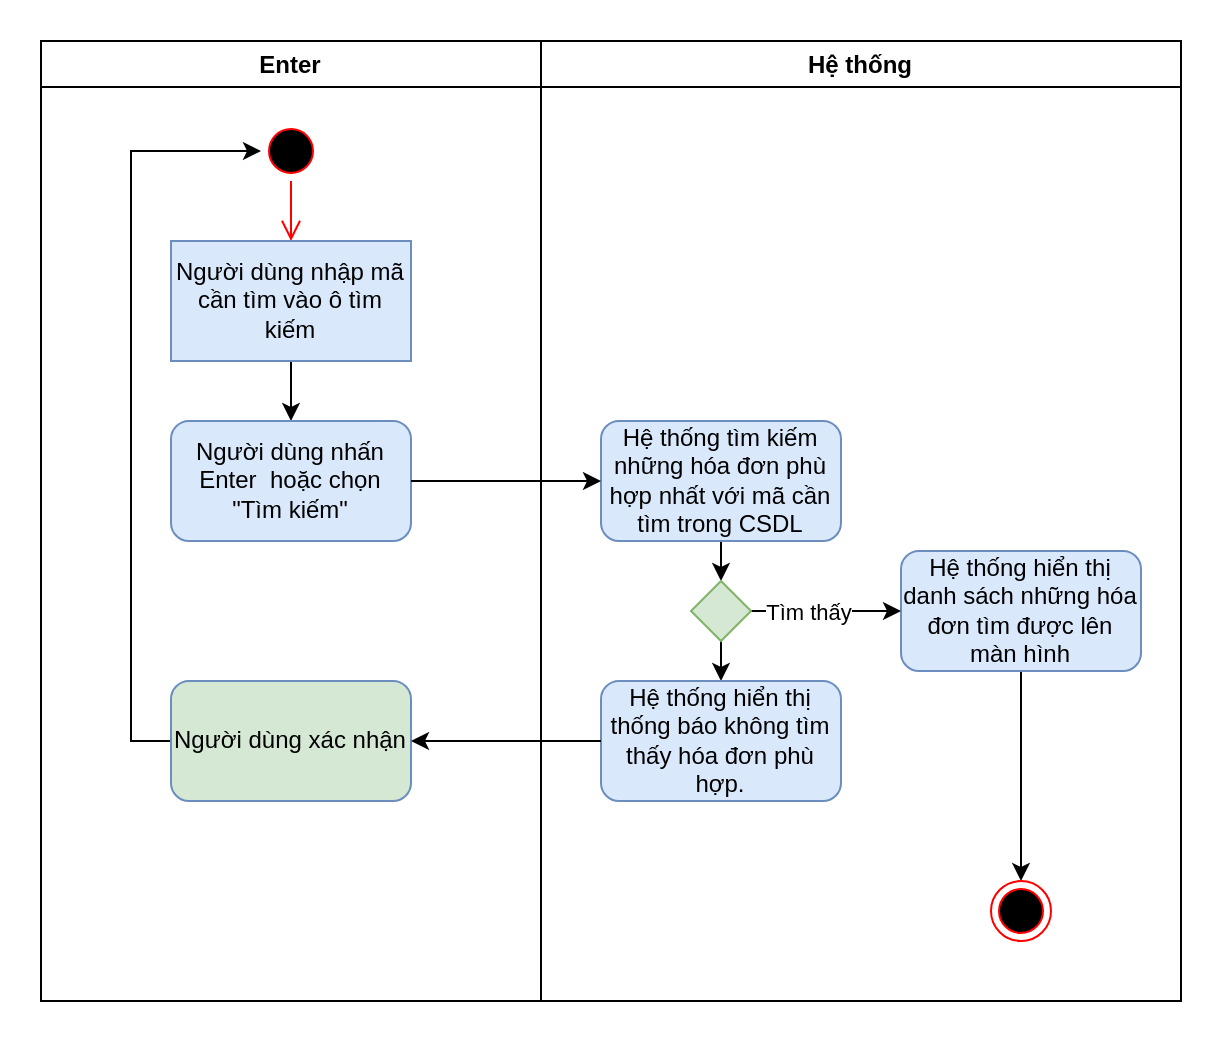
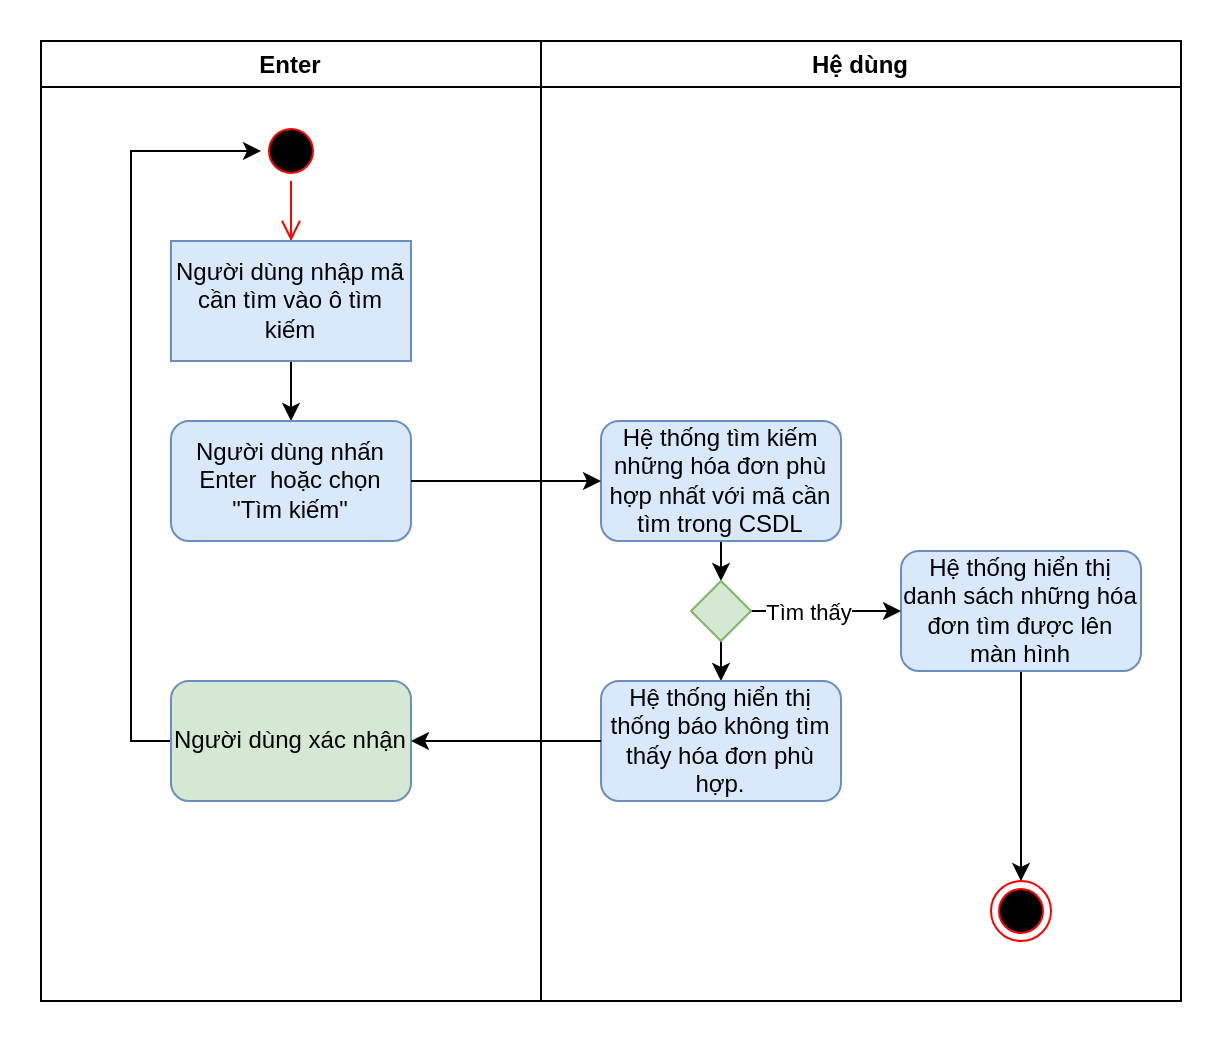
  <mxCell id="0" />
  <mxCell id="1" parent="0" />
  <mxCell id="2" value="Enter" style="swimlane;" vertex="1" parent="1"><mxGeometry x="20" y="20" width="250" height="480" as="geometry" /></mxCell>
  <mxCell id="3" value="" style="ellipse;html=1;shape=startState;fillColor=#000000;strokeColor=#ff0000;" vertex="1" parent="2"><mxGeometry x="110" y="40" width="30" height="30" as="geometry" /></mxCell>
  <mxCell id="4" value="" style="edgeStyle=orthogonalEdgeStyle;html=1;verticalAlign=bottom;endArrow=open;endSize=8;strokeColor=#ff0000;" edge="1" source="3" parent="2"><mxGeometry relative="1" as="geometry"><mxPoint x="125" y="100" as="targetPoint" /></mxGeometry></mxCell>
  <mxCell id="5" style="edgeStyle=orthogonalEdgeStyle;rounded=0;orthogonalLoop=1;jettySize=auto;html=1;exitX=0.5;exitY=1;exitDx=0;exitDy=0;entryX=0.5;entryY=0;entryDx=0;entryDy=0;" edge="1" parent="2" source="6" target="7"><mxGeometry relative="1" as="geometry" /></mxCell>
  <mxCell id="6" value="Người dùng nhập mã cần tìm vào ô tìm kiếm" style="whiteSpace=wrap;html=1;fillColor=#dae8fc;strokeColor=#6c8ebf;rounded=0;" vertex="1" parent="2"><mxGeometry x="65" y="100" width="120" height="60" as="geometry" /></mxCell>
  <mxCell id="7" value="Người dùng nhấn Enter&amp;nbsp; hoặc chọn &quot;Tìm kiếm&quot;" style="rounded=1;whiteSpace=wrap;html=1;fillColor=#dae8fc;strokeColor=#6c8ebf;" vertex="1" parent="2"><mxGeometry x="65" y="190" width="120" height="60" as="geometry" /></mxCell>
  <mxCell id="8" style="edgeStyle=orthogonalEdgeStyle;rounded=0;orthogonalLoop=1;jettySize=auto;html=1;exitX=0;exitY=0.5;exitDx=0;exitDy=0;entryX=0;entryY=0.5;entryDx=0;entryDy=0;" edge="1" parent="2" source="9" target="3"><mxGeometry relative="1" as="geometry" /></mxCell>
  <mxCell id="9" value="Người dùng xác nhận" style="rounded=1;whiteSpace=wrap;html=1;fillColor=#d5e8d4;strokeColor=#6c8ebf;" vertex="1" parent="2"><mxGeometry x="65" y="320" width="120" height="60" as="geometry" /></mxCell>
- <mxCell id="10" value="Hệ thống" style="swimlane;" vertex="1" parent="1"><mxGeometry x="270" y="20" width="320" height="480" as="geometry" /></mxCell>
+ <mxCell id="10" value="Hệ dùng" style="swimlane;" vertex="1" parent="1"><mxGeometry x="270" y="20" width="320" height="480" as="geometry" /></mxCell>
  <mxCell id="11" style="edgeStyle=orthogonalEdgeStyle;rounded=0;orthogonalLoop=1;jettySize=auto;html=1;exitX=0.5;exitY=1;exitDx=0;exitDy=0;entryX=0.5;entryY=0;entryDx=0;entryDy=0;" edge="1" parent="10" source="12" target="18"><mxGeometry relative="1" as="geometry" /></mxCell>
  <mxCell id="12" value="Hệ thống tìm kiếm những hóa đơn phù hợp nhất với mã cần tìm trong CSDL" style="rounded=1;whiteSpace=wrap;html=1;fillColor=#dae8fc;strokeColor=#6c8ebf;" vertex="1" parent="10"><mxGeometry x="30" y="190" width="120" height="60" as="geometry" /></mxCell>
  <mxCell id="13" style="edgeStyle=orthogonalEdgeStyle;rounded=0;orthogonalLoop=1;jettySize=auto;html=1;exitX=0.5;exitY=1;exitDx=0;exitDy=0;entryX=0.5;entryY=0;entryDx=0;entryDy=0;" edge="1" parent="10" source="14" target="20"><mxGeometry relative="1" as="geometry" /></mxCell>
  <mxCell id="14" value="Hệ thống hiển thị danh sách những hóa đơn tìm được lên màn hình" style="rounded=1;whiteSpace=wrap;html=1;fillColor=#dae8fc;strokeColor=#6c8ebf;" vertex="1" parent="10"><mxGeometry x="180" y="255" width="120" height="60" as="geometry" /></mxCell>
  <mxCell id="15" style="edgeStyle=orthogonalEdgeStyle;rounded=0;orthogonalLoop=1;jettySize=auto;html=1;exitX=0.5;exitY=1;exitDx=0;exitDy=0;entryX=0.5;entryY=0;entryDx=0;entryDy=0;" edge="1" parent="10" source="18" target="19"><mxGeometry relative="1" as="geometry" /></mxCell>
  <mxCell id="16" style="edgeStyle=orthogonalEdgeStyle;rounded=0;orthogonalLoop=1;jettySize=auto;html=1;exitX=1;exitY=0.5;exitDx=0;exitDy=0;entryX=0;entryY=0.5;entryDx=0;entryDy=0;" edge="1" parent="10" source="18" target="14"><mxGeometry relative="1" as="geometry" /></mxCell>
  <mxCell id="17" value="Tìm thấy" style="edgeLabel;html=1;align=center;verticalAlign=middle;resizable=0;points=[];" vertex="1" connectable="0" parent="16"><mxGeometry x="-0.692" y="1" relative="1" as="geometry"><mxPoint x="16.45" y="1" as="offset" /></mxGeometry></mxCell>
  <mxCell id="18" value="" style="rhombus;whiteSpace=wrap;html=1;fillColor=#d5e8d4;strokeColor=#82b366;" vertex="1" parent="10"><mxGeometry x="75" y="270" width="30" height="30" as="geometry" /></mxCell>
  <mxCell id="19" value="Hệ thống hiển thị thống báo không tìm thấy hóa đơn phù hợp." style="rounded=1;whiteSpace=wrap;html=1;fillColor=#dae8fc;strokeColor=#6c8ebf;" vertex="1" parent="10"><mxGeometry x="30" y="320" width="120" height="60" as="geometry" /></mxCell>
  <mxCell id="20" value="" style="ellipse;html=1;shape=endState;fillColor=#000000;strokeColor=#ff0000;" vertex="1" parent="10"><mxGeometry x="225" y="420" width="30" height="30" as="geometry" /></mxCell>
  <mxCell id="21" style="edgeStyle=orthogonalEdgeStyle;rounded=0;orthogonalLoop=1;jettySize=auto;html=1;exitX=1;exitY=0.5;exitDx=0;exitDy=0;entryX=0;entryY=0.5;entryDx=0;entryDy=0;" edge="1" parent="1" source="7" target="12"><mxGeometry relative="1" as="geometry" /></mxCell>
  <mxCell id="22" style="edgeStyle=orthogonalEdgeStyle;rounded=0;orthogonalLoop=1;jettySize=auto;html=1;exitX=0;exitY=0.5;exitDx=0;exitDy=0;entryX=1;entryY=0.5;entryDx=0;entryDy=0;" edge="1" parent="1" source="19" target="9"><mxGeometry relative="1" as="geometry" /></mxCell>
